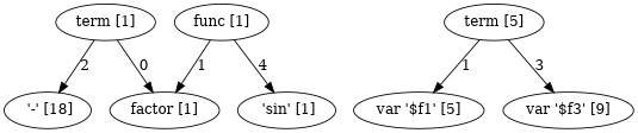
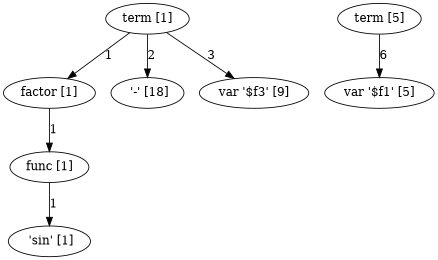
  digraph {
    n1 [label="term [1]"]
    n2 [label="factor [1]"]
    n3 [label=" '-' [18]"]
    n4 [label="func [1]"]
    n5 [label=" 'sin' [1]"]
    n6 [label="term [5]"]
    n7 [label="var '$f1' [5]"]
    n8 [label="var '$f3' [9]"]
-   n1 -> n2 [label=0]
+   n1 -> n2 [label=1]
    n1 -> n3 [label=2]
-   n4 -> n2 [label=1]
-   n4 -> n5 [label=4]
-   n6 -> n7 [label=1]
-   n6 -> n8 [label=3]
+   n2 -> n4 [label=1]
+   n4 -> n5 [label=1]
+   n6 -> n7 [label=6]
+   n1 -> n8 [label=3]
  }
